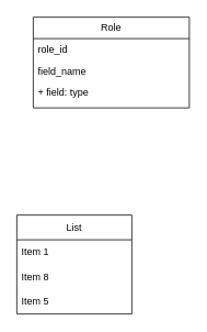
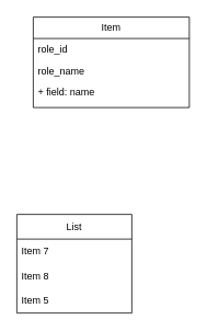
  <mxCell id="0" />
  <mxCell id="1" parent="0" />
- <mxCell id="2" value="Role" style="swimlane;fontStyle=0;childLayout=stackLayout;horizontal=1;startSize=26;fillColor=none;horizontalStack=0;resizeParent=1;resizeParentMax=0;resizeLast=0;collapsible=1;marginBottom=0;whiteSpace=wrap;html=1;" vertex="1" parent="1"><mxGeometry x="40" y="20" width="190" height="110" as="geometry" /></mxCell>
+ <mxCell id="2" value="Item" style="swimlane;fontStyle=0;childLayout=stackLayout;horizontal=1;startSize=26;fillColor=none;horizontalStack=0;resizeParent=1;resizeParentMax=0;resizeLast=0;collapsible=1;marginBottom=0;whiteSpace=wrap;html=1;" vertex="1" parent="1"><mxGeometry x="40" y="20" width="190" height="110" as="geometry" /></mxCell>
  <mxCell id="3" value="role_id" style="text;strokeColor=none;fillColor=none;align=left;verticalAlign=top;spacingLeft=4;spacingRight=4;overflow=hidden;rotatable=0;points=[[0,0.5],[1,0.5]];portConstraint=eastwest;whiteSpace=wrap;html=1;" vertex="1" parent="2"><mxGeometry y="26" width="190" height="26" as="geometry" /></mxCell>
- <mxCell id="4" value="field_name" style="text;strokeColor=none;fillColor=none;align=left;verticalAlign=top;spacingLeft=4;spacingRight=4;overflow=hidden;rotatable=0;points=[[0,0.5],[1,0.5]];portConstraint=eastwest;whiteSpace=wrap;html=1;" vertex="1" parent="2"><mxGeometry y="52" width="190" height="26" as="geometry" /></mxCell>
- <mxCell id="5" value="+ field: type" style="text;strokeColor=none;fillColor=none;align=left;verticalAlign=top;spacingLeft=4;spacingRight=4;overflow=hidden;rotatable=0;points=[[0,0.5],[1,0.5]];portConstraint=eastwest;whiteSpace=wrap;html=1;" vertex="1" parent="2"><mxGeometry y="78" width="190" height="32" as="geometry" /></mxCell>
+ <mxCell id="4" value="role_name" style="text;strokeColor=none;fillColor=none;align=left;verticalAlign=top;spacingLeft=4;spacingRight=4;overflow=hidden;rotatable=0;points=[[0,0.5],[1,0.5]];portConstraint=eastwest;whiteSpace=wrap;html=1;" vertex="1" parent="2"><mxGeometry y="52" width="190" height="26" as="geometry" /></mxCell>
+ <mxCell id="5" value="+ field: name" style="text;strokeColor=none;fillColor=none;align=left;verticalAlign=top;spacingLeft=4;spacingRight=4;overflow=hidden;rotatable=0;points=[[0,0.5],[1,0.5]];portConstraint=eastwest;whiteSpace=wrap;html=1;" vertex="1" parent="2"><mxGeometry y="78" width="190" height="32" as="geometry" /></mxCell>
  <mxCell id="6" value="List" style="swimlane;fontStyle=0;childLayout=stackLayout;horizontal=1;startSize=30;horizontalStack=0;resizeParent=1;resizeParentMax=0;resizeLast=0;collapsible=1;marginBottom=0;whiteSpace=wrap;html=1;" vertex="1" parent="1"><mxGeometry x="20" y="260" width="140" height="120" as="geometry" /></mxCell>
- <mxCell id="7" value="Item 1" style="text;strokeColor=none;fillColor=none;align=left;verticalAlign=middle;spacingLeft=4;spacingRight=4;overflow=hidden;points=[[0,0.5],[1,0.5]];portConstraint=eastwest;rotatable=0;whiteSpace=wrap;html=1;" vertex="1" parent="6"><mxGeometry y="30" width="140" height="30" as="geometry" /></mxCell>
+ <mxCell id="7" value="Item 7" style="text;strokeColor=none;fillColor=none;align=left;verticalAlign=middle;spacingLeft=4;spacingRight=4;overflow=hidden;points=[[0,0.5],[1,0.5]];portConstraint=eastwest;rotatable=0;whiteSpace=wrap;html=1;" vertex="1" parent="6"><mxGeometry y="30" width="140" height="30" as="geometry" /></mxCell>
  <mxCell id="8" value="Item 8" style="text;strokeColor=none;fillColor=none;align=left;verticalAlign=middle;spacingLeft=4;spacingRight=4;overflow=hidden;points=[[0,0.5],[1,0.5]];portConstraint=eastwest;rotatable=0;whiteSpace=wrap;html=1;" vertex="1" parent="6"><mxGeometry y="60" width="140" height="30" as="geometry" /></mxCell>
  <mxCell id="9" value="Item 5" style="text;strokeColor=none;fillColor=none;align=left;verticalAlign=middle;spacingLeft=4;spacingRight=4;overflow=hidden;points=[[0,0.5],[1,0.5]];portConstraint=eastwest;rotatable=0;whiteSpace=wrap;html=1;" vertex="1" parent="6"><mxGeometry y="90" width="140" height="30" as="geometry" /></mxCell>
